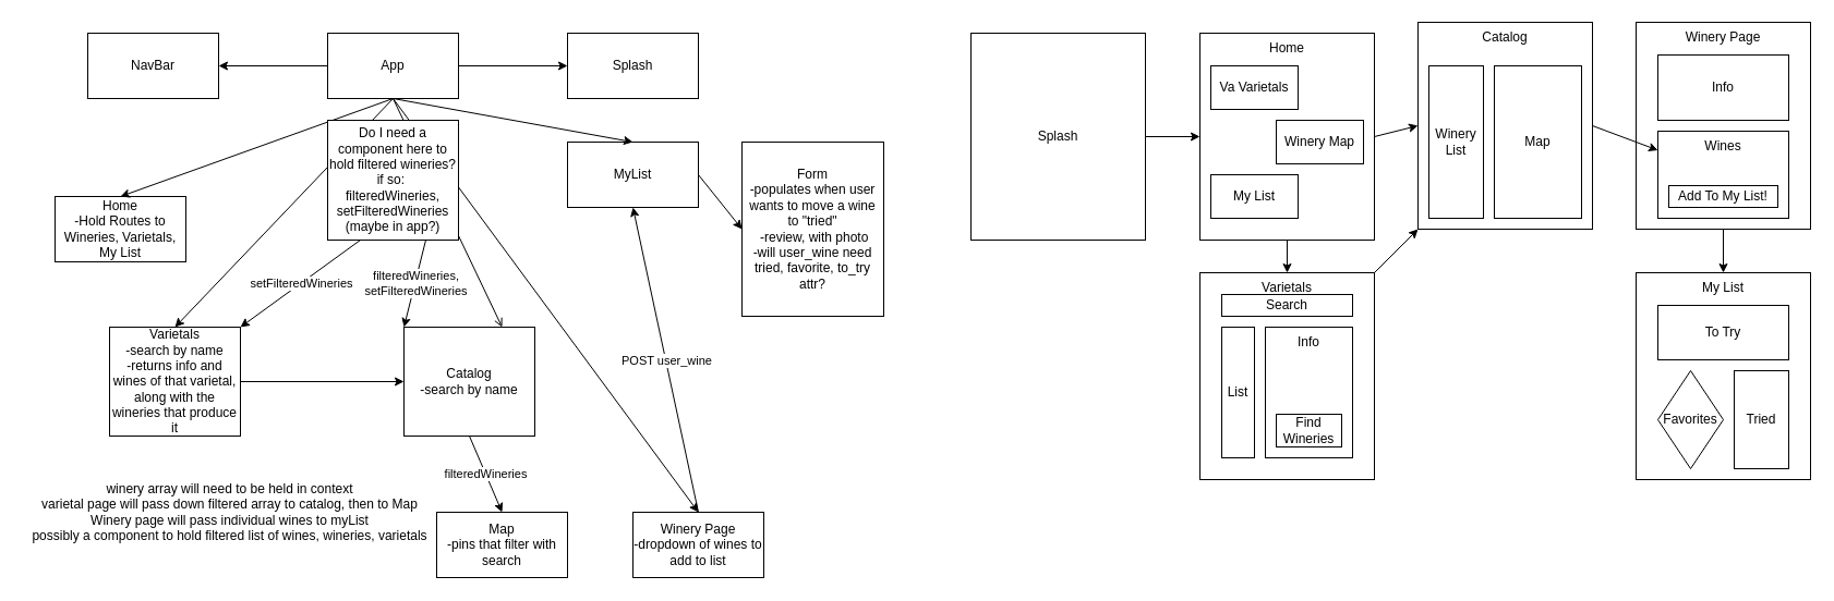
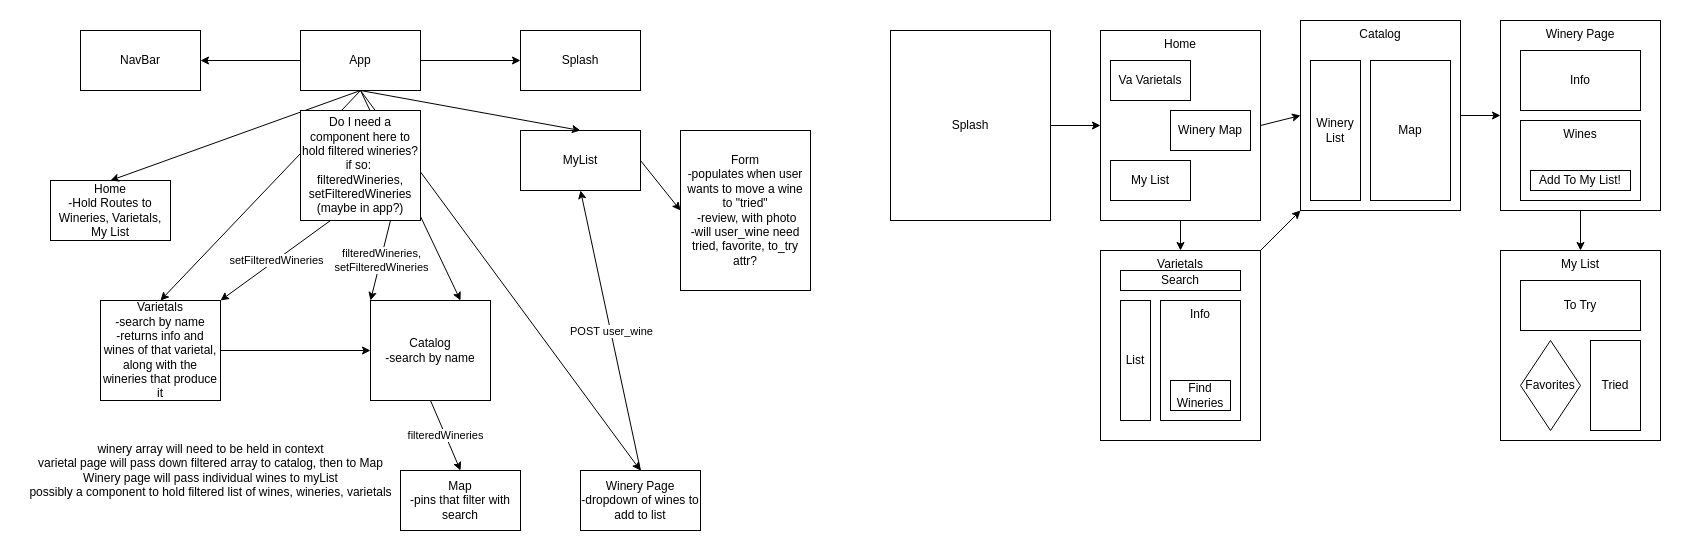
  <mxCell id="0" />
  <mxCell id="1" parent="0" />
  <mxCell id="2" value="App" style="rounded=0;whiteSpace=wrap;html=1;" parent="1" vertex="1"><mxGeometry x="300" y="30" width="120" height="60" as="geometry" /></mxCell>
  <mxCell id="3" value="NavBar" style="rounded=0;whiteSpace=wrap;html=1;" parent="1" vertex="1"><mxGeometry x="80" y="30" width="120" height="60" as="geometry" /></mxCell>
  <mxCell id="4" value="Splash" style="rounded=0;whiteSpace=wrap;html=1;" parent="1" vertex="1"><mxGeometry x="520" y="30" width="120" height="60" as="geometry" /></mxCell>
  <mxCell id="5" value="Home&lt;br&gt;-Hold Routes to Wineries, Varietals, My List" style="rounded=0;whiteSpace=wrap;html=1;" parent="1" vertex="1"><mxGeometry x="50" y="180" width="120" height="60" as="geometry" /></mxCell>
  <mxCell id="6" value="Varietals&lt;br&gt;-search by name&lt;br&gt;-returns info and wines of that varietal, along with the wineries that produce it" style="rounded=0;whiteSpace=wrap;html=1;" parent="1" vertex="1"><mxGeometry x="100" y="300" width="120" height="100" as="geometry" /></mxCell>
  <mxCell id="7" value="Catalog&lt;br&gt;-search by name &lt;br&gt;" style="rounded=0;whiteSpace=wrap;html=1;" parent="1" vertex="1"><mxGeometry x="370" y="300" width="120" height="100" as="geometry" /></mxCell>
  <mxCell id="8" value="Winery Page&lt;br&gt;-dropdown of wines to add to list" style="rounded=0;whiteSpace=wrap;html=1;" parent="1" vertex="1"><mxGeometry x="580" y="470" width="120" height="60" as="geometry" /></mxCell>
  <mxCell id="9" value="" style="edgeStyle=none;html=1;entryX=0;entryY=0.5;entryDx=0;entryDy=0;exitX=1;exitY=0.5;exitDx=0;exitDy=0;" edge="1" parent="1" source="19" target="10"><mxGeometry relative="1" as="geometry"><mxPoint x="650" y="220" as="sourcePoint" /></mxGeometry></mxCell>
  <mxCell id="10" value="Form&lt;br&gt;-populates when user wants to move a wine to &quot;tried&quot;&lt;br&gt;&amp;nbsp;-review, with photo&lt;br&gt;-will user_wine need tried, favorite, to_try attr?" style="rounded=0;whiteSpace=wrap;html=1;" parent="1" vertex="1"><mxGeometry x="680" y="130" width="130" height="160" as="geometry" /></mxCell>
  <mxCell id="11" value="" style="endArrow=classic;html=1;exitX=1;exitY=0.5;exitDx=0;exitDy=0;entryX=0;entryY=0.5;entryDx=0;entryDy=0;" edge="1" parent="1" source="2" target="4"><mxGeometry width="50" height="50" relative="1" as="geometry"><mxPoint x="380" y="290" as="sourcePoint" /><mxPoint x="430" y="240" as="targetPoint" /></mxGeometry></mxCell>
  <mxCell id="12" value="" style="endArrow=classic;html=1;exitX=0;exitY=0.5;exitDx=0;exitDy=0;entryX=1;entryY=0.5;entryDx=0;entryDy=0;" edge="1" parent="1" source="2" target="3"><mxGeometry width="50" height="50" relative="1" as="geometry"><mxPoint x="380" y="290" as="sourcePoint" /><mxPoint x="430" y="240" as="targetPoint" /></mxGeometry></mxCell>
  <mxCell id="13" value="" style="endArrow=classic;html=1;exitX=0.5;exitY=1;exitDx=0;exitDy=0;entryX=0.5;entryY=0;entryDx=0;entryDy=0;" edge="1" parent="1" source="2" target="5"><mxGeometry width="50" height="50" relative="1" as="geometry"><mxPoint x="380" y="290" as="sourcePoint" /><mxPoint x="430" y="240" as="targetPoint" /></mxGeometry></mxCell>
- <mxCell id="14" value="" style="endArrow=open;html=1;exitX=0.5;exitY=1;exitDx=0;exitDy=0;entryX=0.75;entryY=0;entryDx=0;entryDy=0;" edge="1" parent="1" source="2" target="7"><mxGeometry width="50" height="50" relative="1" as="geometry"><mxPoint x="400" y="290" as="sourcePoint" /><mxPoint x="450" y="240" as="targetPoint" /></mxGeometry></mxCell>
+ <mxCell id="14" value="" style="endArrow=classic;html=1;exitX=0.5;exitY=1;exitDx=0;exitDy=0;entryX=0.75;entryY=0;entryDx=0;entryDy=0;" edge="1" parent="1" source="2" target="7"><mxGeometry width="50" height="50" relative="1" as="geometry"><mxPoint x="400" y="290" as="sourcePoint" /><mxPoint x="450" y="240" as="targetPoint" /></mxGeometry></mxCell>
  <mxCell id="15" value="Map&lt;br&gt;-pins that filter with search" style="rounded=0;whiteSpace=wrap;html=1;" vertex="1" parent="1"><mxGeometry x="400" y="470" width="120" height="60" as="geometry" /></mxCell>
  <mxCell id="16" value="" style="endArrow=classic;html=1;entryX=0.5;entryY=0;entryDx=0;entryDy=0;" edge="1" parent="1" target="8"><mxGeometry width="50" height="50" relative="1" as="geometry"><mxPoint x="360" y="90" as="sourcePoint" /><mxPoint x="450" y="310" as="targetPoint" /></mxGeometry></mxCell>
  <mxCell id="17" value="" style="endArrow=classic;html=1;entryX=0.5;entryY=0;entryDx=0;entryDy=0;" edge="1" parent="1" target="6"><mxGeometry width="50" height="50" relative="1" as="geometry"><mxPoint x="360" y="90" as="sourcePoint" /><mxPoint x="370" y="300" as="targetPoint" /></mxGeometry></mxCell>
  <mxCell id="18" value="" style="endArrow=classic;html=1;exitX=1;exitY=0.5;exitDx=0;exitDy=0;entryX=0;entryY=0.5;entryDx=0;entryDy=0;" edge="1" parent="1" source="6" target="7"><mxGeometry width="50" height="50" relative="1" as="geometry"><mxPoint x="370" y="340" as="sourcePoint" /><mxPoint x="420" y="290" as="targetPoint" /></mxGeometry></mxCell>
  <mxCell id="19" value="MyList" style="rounded=0;whiteSpace=wrap;html=1;" vertex="1" parent="1"><mxGeometry x="520" y="130" width="120" height="60" as="geometry" /></mxCell>
  <mxCell id="20" value="" style="endArrow=classic;html=1;entryX=0.5;entryY=0;entryDx=0;entryDy=0;exitX=0.5;exitY=1;exitDx=0;exitDy=0;" edge="1" parent="1" source="2" target="19"><mxGeometry width="50" height="50" relative="1" as="geometry"><mxPoint x="360" y="290" as="sourcePoint" /><mxPoint x="410" y="240" as="targetPoint" /></mxGeometry></mxCell>
  <mxCell id="21" value="Splash" style="whiteSpace=wrap;html=1;" vertex="1" parent="1"><mxGeometry x="890" y="30" width="160" height="190" as="geometry" /></mxCell>
  <mxCell id="22" value="Catalog&lt;br&gt;&lt;br&gt;&lt;br&gt;&lt;br&gt;&lt;br&gt;&lt;br&gt;&lt;br&gt;&lt;br&gt;&lt;br&gt;&lt;br&gt;" style="whiteSpace=wrap;html=1;verticalAlign=top;" vertex="1" parent="1"><mxGeometry x="1300" y="20" width="160" height="190" as="geometry" /></mxCell>
  <mxCell id="23" value="Map" style="whiteSpace=wrap;html=1;" vertex="1" parent="1"><mxGeometry x="1370" y="60" width="80" height="140" as="geometry" /></mxCell>
  <mxCell id="24" value="Winery&lt;br&gt;List" style="whiteSpace=wrap;html=1;" vertex="1" parent="1"><mxGeometry x="1310" y="60" width="50" height="140" as="geometry" /></mxCell>
  <mxCell id="25" value="Home&lt;br&gt;&lt;br&gt;&lt;br&gt;&lt;br&gt;&lt;br&gt;&lt;br&gt;&lt;br&gt;&lt;br&gt;&lt;br&gt;&lt;br&gt;" style="whiteSpace=wrap;html=1;verticalAlign=top;" vertex="1" parent="1"><mxGeometry x="1100" y="30" width="160" height="190" as="geometry" /></mxCell>
  <mxCell id="26" value="Va Varietals" style="whiteSpace=wrap;html=1;" vertex="1" parent="1"><mxGeometry x="1110" y="60" width="80" height="40" as="geometry" /></mxCell>
  <mxCell id="27" value="Winery Map" style="whiteSpace=wrap;html=1;" vertex="1" parent="1"><mxGeometry x="1170" y="110" width="80" height="40" as="geometry" /></mxCell>
  <mxCell id="28" value="My List" style="whiteSpace=wrap;html=1;" vertex="1" parent="1"><mxGeometry x="1110" y="160" width="80" height="40" as="geometry" /></mxCell>
  <mxCell id="29" value="Varietals" style="whiteSpace=wrap;html=1;verticalAlign=top;" vertex="1" parent="1"><mxGeometry x="1100" y="250" width="160" height="190" as="geometry" /></mxCell>
  <mxCell id="30" value="Search&lt;br&gt;" style="whiteSpace=wrap;html=1;" vertex="1" parent="1"><mxGeometry x="1120" y="270" width="120" height="20" as="geometry" /></mxCell>
  <mxCell id="31" value="List" style="whiteSpace=wrap;html=1;" vertex="1" parent="1"><mxGeometry x="1120" y="300" width="30" height="120" as="geometry" /></mxCell>
  <mxCell id="32" value="Info" style="whiteSpace=wrap;html=1;verticalAlign=top;" vertex="1" parent="1"><mxGeometry x="1160" y="300" width="80" height="120" as="geometry" /></mxCell>
  <mxCell id="33" value="Find Wineries" style="whiteSpace=wrap;html=1;" vertex="1" parent="1"><mxGeometry x="1170" y="380" width="60" height="30" as="geometry" /></mxCell>
  <mxCell id="34" value="Winery Page" style="whiteSpace=wrap;html=1;verticalAlign=top;" vertex="1" parent="1"><mxGeometry x="1500" y="20" width="160" height="190" as="geometry" /></mxCell>
  <mxCell id="35" value="Info" style="whiteSpace=wrap;html=1;" vertex="1" parent="1"><mxGeometry x="1520" y="50" width="120" height="60" as="geometry" /></mxCell>
  <mxCell id="36" value="Wines" style="whiteSpace=wrap;html=1;verticalAlign=top;" vertex="1" parent="1"><mxGeometry x="1520" y="120" width="120" height="80" as="geometry" /></mxCell>
  <mxCell id="37" value="Add To My List!" style="whiteSpace=wrap;html=1;" vertex="1" parent="1"><mxGeometry x="1530" y="170" width="100" height="20" as="geometry" /></mxCell>
  <mxCell id="38" value="My List" style="whiteSpace=wrap;html=1;verticalAlign=top;" vertex="1" parent="1"><mxGeometry x="1500" y="250" width="160" height="190" as="geometry" /></mxCell>
  <mxCell id="39" value="To Try" style="whiteSpace=wrap;html=1;" vertex="1" parent="1"><mxGeometry x="1520" y="280" width="120" height="50" as="geometry" /></mxCell>
  <mxCell id="40" value="Favorites" style="rhombus;whiteSpace=wrap;html=1;" vertex="1" parent="1"><mxGeometry x="1520" y="340" width="60" height="90" as="geometry" /></mxCell>
  <mxCell id="41" value="Tried" style="whiteSpace=wrap;html=1;" vertex="1" parent="1"><mxGeometry x="1590" y="340" width="50" height="90" as="geometry" /></mxCell>
  <mxCell id="42" value="" style="endArrow=classic;html=1;exitX=0.5;exitY=1;exitDx=0;exitDy=0;entryX=0.5;entryY=0;entryDx=0;entryDy=0;" edge="1" parent="1" source="25" target="29"><mxGeometry width="50" height="50" relative="1" as="geometry"><mxPoint x="1150" y="250" as="sourcePoint" /><mxPoint x="1200" y="200" as="targetPoint" /></mxGeometry></mxCell>
  <mxCell id="43" value="" style="endArrow=classic;html=1;entryX=0;entryY=0.5;entryDx=0;entryDy=0;exitX=1;exitY=0.5;exitDx=0;exitDy=0;" edge="1" parent="1" source="25" target="22"><mxGeometry width="50" height="50" relative="1" as="geometry"><mxPoint x="1150" y="250" as="sourcePoint" /><mxPoint x="1200" y="200" as="targetPoint" /></mxGeometry></mxCell>
  <mxCell id="44" value="" style="endArrow=classic;html=1;exitX=1;exitY=0;exitDx=0;exitDy=0;entryX=0;entryY=1;entryDx=0;entryDy=0;" edge="1" parent="1" source="29" target="22"><mxGeometry width="50" height="50" relative="1" as="geometry"><mxPoint x="1150" y="250" as="sourcePoint" /><mxPoint x="1200" y="200" as="targetPoint" /></mxGeometry></mxCell>
- <mxCell id="45" value="" style="endArrow=classic;html=1;exitX=1;exitY=0.5;exitDx=0;exitDy=0;" edge="1" parent="1" source="22" target="36"><mxGeometry width="50" height="50" relative="1" as="geometry"><mxPoint x="1150" y="250" as="sourcePoint" /><mxPoint x="1200" y="200" as="targetPoint" /></mxGeometry></mxCell>
+ <mxCell id="45" value="" style="endArrow=classic;html=1;entryX=0;entryY=0.5;entryDx=0;entryDy=0;exitX=1;exitY=0.5;exitDx=0;exitDy=0;" edge="1" parent="1" source="22" target="34"><mxGeometry width="50" height="50" relative="1" as="geometry"><mxPoint x="1150" y="250" as="sourcePoint" /><mxPoint x="1200" y="200" as="targetPoint" /></mxGeometry></mxCell>
  <mxCell id="46" value="" style="endArrow=classic;html=1;exitX=1;exitY=0.5;exitDx=0;exitDy=0;entryX=0;entryY=0.5;entryDx=0;entryDy=0;" edge="1" parent="1" source="21" target="25"><mxGeometry width="50" height="50" relative="1" as="geometry"><mxPoint x="1150" y="250" as="sourcePoint" /><mxPoint x="1200" y="200" as="targetPoint" /></mxGeometry></mxCell>
  <mxCell id="47" value="" style="endArrow=classic;html=1;entryX=0.5;entryY=0;entryDx=0;entryDy=0;exitX=0.5;exitY=1;exitDx=0;exitDy=0;" edge="1" parent="1" source="34" target="38"><mxGeometry width="50" height="50" relative="1" as="geometry"><mxPoint x="1150" y="250" as="sourcePoint" /><mxPoint x="1200" y="200" as="targetPoint" /></mxGeometry></mxCell>
  <mxCell id="48" value="winery array will need to be held in context&lt;br&gt;varietal page will pass down filtered array to catalog, then to Map&lt;br&gt;Winery page will pass individual wines to myList&lt;br&gt;possibly a component to hold filtered list of wines, wineries, varietals" style="text;html=1;align=center;verticalAlign=middle;resizable=0;points=[];autosize=1;strokeColor=none;fillColor=none;" vertex="1" parent="1"><mxGeometry x="20" y="440" width="380" height="60" as="geometry" /></mxCell>
  <mxCell id="49" value="Do I need a component here to hold filtered wineries?&lt;br&gt;if so:&amp;nbsp;&lt;br&gt;filteredWineries,&lt;br&gt;setFilteredWineries&lt;br&gt;(maybe in app?)" style="rounded=0;whiteSpace=wrap;html=1;" vertex="1" parent="1"><mxGeometry x="300" y="110" width="120" height="110" as="geometry" /></mxCell>
  <mxCell id="50" value="" style="endArrow=classic;html=1;exitX=0.5;exitY=0;exitDx=0;exitDy=0;entryX=0.5;entryY=1;entryDx=0;entryDy=0;" edge="1" parent="1" source="8" target="19"><mxGeometry relative="1" as="geometry"><mxPoint x="280" y="290" as="sourcePoint" /><mxPoint x="380" y="290" as="targetPoint" /></mxGeometry></mxCell>
  <mxCell id="51" value="POST user_wine" style="edgeLabel;resizable=0;html=1;align=center;verticalAlign=middle;" connectable="0" vertex="1" parent="50"><mxGeometry relative="1" as="geometry" /></mxCell>
  <mxCell id="52" value="" style="endArrow=classic;html=1;exitX=0.25;exitY=1;exitDx=0;exitDy=0;entryX=1;entryY=0;entryDx=0;entryDy=0;" edge="1" parent="1" source="49" target="6"><mxGeometry relative="1" as="geometry"><mxPoint x="280" y="260" as="sourcePoint" /><mxPoint x="380" y="260" as="targetPoint" /></mxGeometry></mxCell>
  <mxCell id="53" value="setFilteredWineries" style="edgeLabel;resizable=0;html=1;align=center;verticalAlign=middle;" connectable="0" vertex="1" parent="52"><mxGeometry relative="1" as="geometry" /></mxCell>
  <mxCell id="54" value="" style="endArrow=classic;html=1;entryX=0;entryY=0;entryDx=0;entryDy=0;exitX=0.75;exitY=1;exitDx=0;exitDy=0;" edge="1" parent="1" source="49" target="7"><mxGeometry relative="1" as="geometry"><mxPoint x="280" y="260" as="sourcePoint" /><mxPoint x="380" y="260" as="targetPoint" /></mxGeometry></mxCell>
  <mxCell id="55" value="filteredWineries,&lt;br&gt;setFilteredWineries" style="edgeLabel;resizable=0;html=1;align=center;verticalAlign=middle;" connectable="0" vertex="1" parent="54"><mxGeometry relative="1" as="geometry" /></mxCell>
  <mxCell id="56" value="" style="endArrow=classic;html=1;exitX=0.5;exitY=1;exitDx=0;exitDy=0;entryX=0.5;entryY=0;entryDx=0;entryDy=0;" edge="1" parent="1" source="7" target="15"><mxGeometry relative="1" as="geometry"><mxPoint x="280" y="360" as="sourcePoint" /><mxPoint x="380" y="360" as="targetPoint" /></mxGeometry></mxCell>
  <mxCell id="57" value="filteredWineries" style="edgeLabel;resizable=0;html=1;align=center;verticalAlign=middle;" connectable="0" vertex="1" parent="56"><mxGeometry relative="1" as="geometry" /></mxCell>
